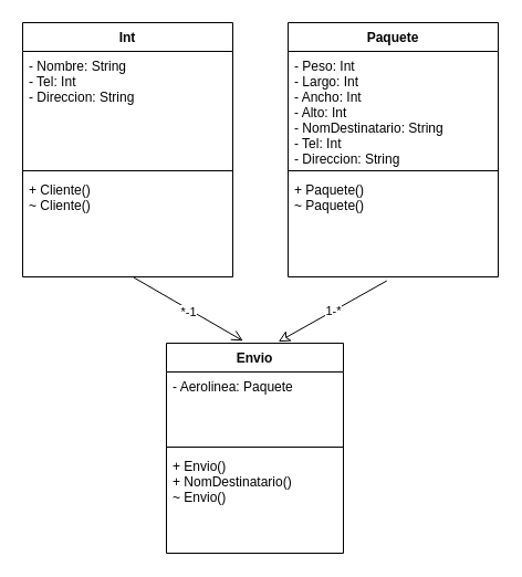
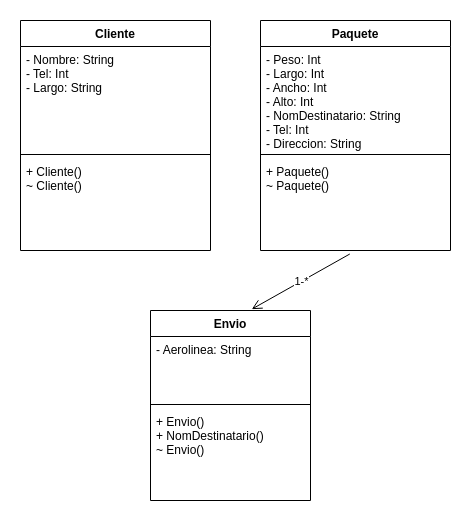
  <mxCell id="0" />
  <mxCell id="1" parent="0" />
- <mxCell id="2" value="Int" style="swimlane;fontStyle=1;align=center;verticalAlign=top;childLayout=stackLayout;horizontal=1;startSize=26;horizontalStack=0;resizeParent=1;resizeParentMax=0;resizeLast=0;collapsible=1;marginBottom=0;" vertex="1" parent="1"><mxGeometry x="20" y="20" width="190" height="230" as="geometry" /></mxCell>
- <mxCell id="3" value="- Nombre: String&#10;- Tel: Int&#10;- Direccion: String" style="text;strokeColor=none;fillColor=none;align=left;verticalAlign=top;spacingLeft=4;spacingRight=4;overflow=hidden;rotatable=0;points=[[0,0.5],[1,0.5]];portConstraint=eastwest;" vertex="1" parent="2"><mxGeometry y="26" width="190" height="104" as="geometry" /></mxCell>
+ <mxCell id="2" value="Cliente" style="swimlane;fontStyle=1;align=center;verticalAlign=top;childLayout=stackLayout;horizontal=1;startSize=26;horizontalStack=0;resizeParent=1;resizeParentMax=0;resizeLast=0;collapsible=1;marginBottom=0;" vertex="1" parent="1"><mxGeometry x="20" y="20" width="190" height="230" as="geometry" /></mxCell>
+ <mxCell id="3" value="- Nombre: String&#10;- Tel: Int&#10;- Largo: String" style="text;strokeColor=none;fillColor=none;align=left;verticalAlign=top;spacingLeft=4;spacingRight=4;overflow=hidden;rotatable=0;points=[[0,0.5],[1,0.5]];portConstraint=eastwest;" vertex="1" parent="2"><mxGeometry y="26" width="190" height="104" as="geometry" /></mxCell>
  <mxCell id="4" value="" style="line;strokeWidth=1;fillColor=none;align=left;verticalAlign=middle;spacingTop=-1;spacingLeft=3;spacingRight=3;rotatable=0;labelPosition=right;points=[];portConstraint=eastwest;" vertex="1" parent="2"><mxGeometry y="130" width="190" height="8" as="geometry" /></mxCell>
  <mxCell id="5" value="+ Cliente()&#10;~ Cliente()" style="text;strokeColor=none;fillColor=none;align=left;verticalAlign=top;spacingLeft=4;spacingRight=4;overflow=hidden;rotatable=0;points=[[0,0.5],[1,0.5]];portConstraint=eastwest;" vertex="1" parent="2"><mxGeometry y="138" width="190" height="92" as="geometry" /></mxCell>
  <mxCell id="6" value="Paquete" style="swimlane;fontStyle=1;align=center;verticalAlign=top;childLayout=stackLayout;horizontal=1;startSize=26;horizontalStack=0;resizeParent=1;resizeParentMax=0;resizeLast=0;collapsible=1;marginBottom=0;" vertex="1" parent="1"><mxGeometry x="260" y="20" width="190" height="230" as="geometry" /></mxCell>
  <mxCell id="7" value="- Peso: Int&#10;- Largo: Int&#10;- Ancho: Int&#10;- Alto: Int&#10;- NomDestinatario: String&#10;- Tel: Int&#10;- Direccion: String" style="text;strokeColor=none;fillColor=none;align=left;verticalAlign=top;spacingLeft=4;spacingRight=4;overflow=hidden;rotatable=0;points=[[0,0.5],[1,0.5]];portConstraint=eastwest;" vertex="1" parent="6"><mxGeometry y="26" width="190" height="104" as="geometry" /></mxCell>
  <mxCell id="8" value="" style="line;strokeWidth=1;fillColor=none;align=left;verticalAlign=middle;spacingTop=-1;spacingLeft=3;spacingRight=3;rotatable=0;labelPosition=right;points=[];portConstraint=eastwest;" vertex="1" parent="6"><mxGeometry y="130" width="190" height="8" as="geometry" /></mxCell>
  <mxCell id="9" value="+ Paquete()&#10;~ Paquete()" style="text;strokeColor=none;fillColor=none;align=left;verticalAlign=top;spacingLeft=4;spacingRight=4;overflow=hidden;rotatable=0;points=[[0,0.5],[1,0.5]];portConstraint=eastwest;" vertex="1" parent="6"><mxGeometry y="138" width="190" height="92" as="geometry" /></mxCell>
  <mxCell id="10" value="Envio" style="swimlane;fontStyle=1;align=center;verticalAlign=top;childLayout=stackLayout;horizontal=1;startSize=26;horizontalStack=0;resizeParent=1;resizeParentMax=0;resizeLast=0;collapsible=1;marginBottom=0;" vertex="1" parent="1"><mxGeometry x="150" y="310" width="160" height="190" as="geometry" /></mxCell>
- <mxCell id="11" value="- Aerolinea: Paquete" style="text;strokeColor=none;fillColor=none;align=left;verticalAlign=top;spacingLeft=4;spacingRight=4;overflow=hidden;rotatable=0;points=[[0,0.5],[1,0.5]];portConstraint=eastwest;" vertex="1" parent="10"><mxGeometry y="26" width="160" height="64" as="geometry" /></mxCell>
+ <mxCell id="11" value="- Aerolinea: String" style="text;strokeColor=none;fillColor=none;align=left;verticalAlign=top;spacingLeft=4;spacingRight=4;overflow=hidden;rotatable=0;points=[[0,0.5],[1,0.5]];portConstraint=eastwest;" vertex="1" parent="10"><mxGeometry y="26" width="160" height="64" as="geometry" /></mxCell>
  <mxCell id="12" value="" style="line;strokeWidth=1;fillColor=none;align=left;verticalAlign=middle;spacingTop=-1;spacingLeft=3;spacingRight=3;rotatable=0;labelPosition=right;points=[];portConstraint=eastwest;" vertex="1" parent="10"><mxGeometry y="90" width="160" height="8" as="geometry" /></mxCell>
  <mxCell id="13" value="+ Envio()&#10;+ NomDestinatario()&#10;~ Envio()" style="text;strokeColor=none;fillColor=none;align=left;verticalAlign=top;spacingLeft=4;spacingRight=4;overflow=hidden;rotatable=0;points=[[0,0.5],[1,0.5]];portConstraint=eastwest;" vertex="1" parent="10"><mxGeometry y="98" width="160" height="92" as="geometry" /></mxCell>
- <mxCell id="14" value="" style="endArrow=open;startArrow=none;endFill=0;startFill=0;endSize=8;html=1;verticalAlign=bottom;labelBackgroundColor=none;strokeWidth=1;exitX=0.528;exitY=1.005;exitDx=0;exitDy=0;exitPerimeter=0;entryX=0.433;entryY=-0.011;entryDx=0;entryDy=0;entryPerimeter=0;" edge="1" parent="1" source="5" target="10"><mxGeometry width="160" relative="1" as="geometry"><mxPoint x="220" y="260" as="sourcePoint" /><mxPoint x="380" y="260" as="targetPoint" /></mxGeometry></mxCell>
- <mxCell id="15" value="*-1" style="edgeLabel;html=1;align=center;verticalAlign=middle;resizable=0;points=[];" vertex="1" connectable="0" parent="14"><mxGeometry x="0.014" y="-2" relative="1" as="geometry"><mxPoint as="offset" /></mxGeometry></mxCell>
- <mxCell id="16" value="" style="endArrow=classic;startArrow=none;endFill=0;startFill=0;endSize=8;html=1;verticalAlign=bottom;labelBackgroundColor=none;strokeWidth=1;exitX=0.47;exitY=1.038;exitDx=0;exitDy=0;exitPerimeter=0;entryX=0.633;entryY=-0.007;entryDx=0;entryDy=0;entryPerimeter=0;" edge="1" parent="1" source="9" target="10"><mxGeometry width="160" relative="1" as="geometry"><mxPoint x="130.32" y="260.46" as="sourcePoint" /><mxPoint x="242.27" y="317.47" as="targetPoint" /></mxGeometry></mxCell>
+ <mxCell id="16" value="" style="endArrow=open;startArrow=none;endFill=0;startFill=0;endSize=8;html=1;verticalAlign=bottom;labelBackgroundColor=none;strokeWidth=1;exitX=0.47;exitY=1.038;exitDx=0;exitDy=0;exitPerimeter=0;entryX=0.633;entryY=-0.007;entryDx=0;entryDy=0;entryPerimeter=0;" edge="1" parent="1" source="9" target="10"><mxGeometry width="160" relative="1" as="geometry"><mxPoint x="130.32" y="260.46" as="sourcePoint" /><mxPoint x="242.27" y="317.47" as="targetPoint" /></mxGeometry></mxCell>
  <mxCell id="17" value="1-*" style="edgeLabel;html=1;align=center;verticalAlign=middle;resizable=0;points=[];" vertex="1" connectable="0" parent="16"><mxGeometry x="-0.019" y="-1" relative="1" as="geometry"><mxPoint y="1" as="offset" /></mxGeometry></mxCell>
